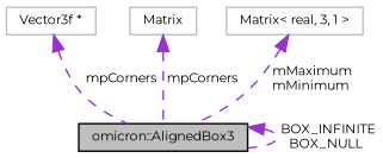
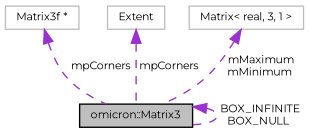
  digraph {
    fontname=Montserrat
    node [color=grey75 fontname=Montserrat fontsize=8 shape=record]
    edge [color=darkorchid3 dir=back fontname=Montserrat fontsize=8 labelfontname="FreeSans.ttf" labelfontsize=8 style=dashed]
-   n1 [color=black fillcolor=grey75 fontcolor=black height=0.2 label="omicron::AlignedBox3" style=filled width=0.4]
-   n2 [height=0.2 label="Vector3f *" width=0.4]
-   n3 [height=0.2 label=Matrix width=0.4]
+   n1 [color=black fillcolor=grey75 fontcolor=black height=0.2 label="omicron::Matrix3" style=filled width=0.4]
+   n2 [height=0.2 label="Matrix3f *" width=0.4]
+   n3 [height=0.2 label=Extent width=0.4]
    n4 [height=0.2 label="Matrix\< real, 3, 1 \>" width=0.4]
    n1 -> n1 [label=" BOX_INFINITE\nBOX_NULL"]
    n2 -> n1 [label=" mpCorners"]
    n3 -> n1 [label=" mpCorners"]
    n4 -> n1 [label=" mMaximum\nmMinimum"]
  }
